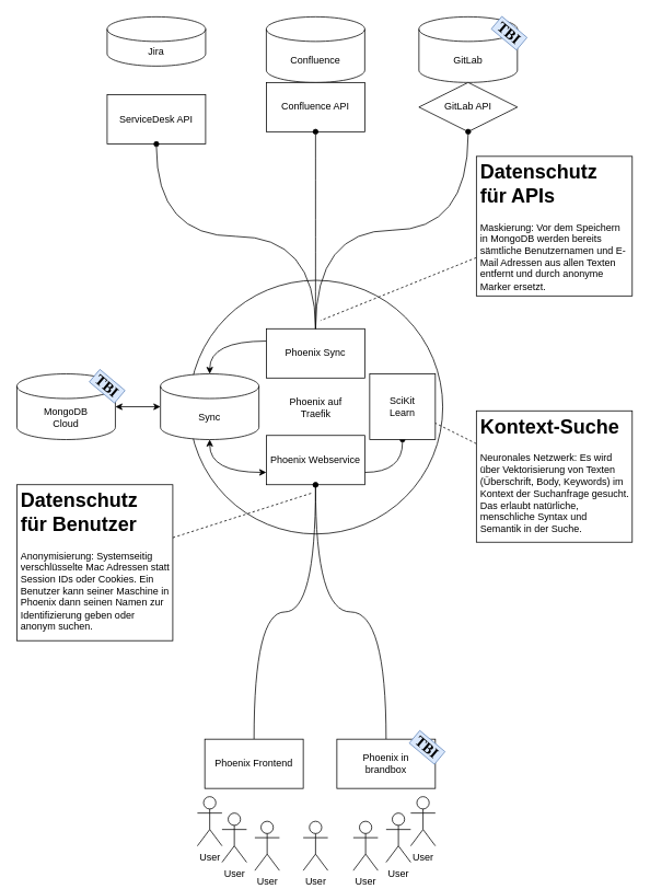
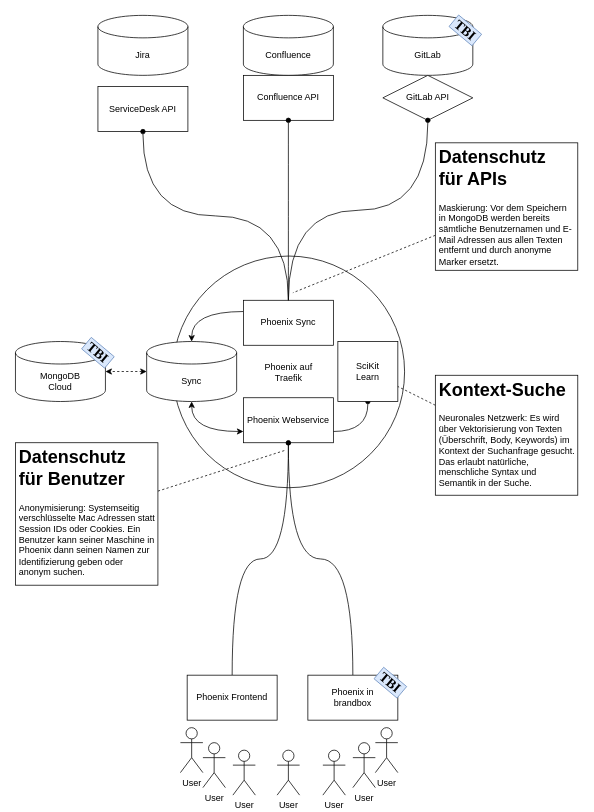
  <mxCell id="0" />
  <mxCell id="1" parent="0" />
  <mxCell id="2" value="Phoenix auf&lt;br&gt;Traefik" style="ellipse;whiteSpace=wrap;html=1;aspect=fixed;" vertex="1" parent="1"><mxGeometry x="230" y="341" width="309" height="309" as="geometry" /></mxCell>
- <mxCell id="3" value="Jira" style="shape=cylinder3;whiteSpace=wrap;html=1;boundedLbl=1;backgroundOutline=1;size=15;" vertex="1" parent="1"><mxGeometry x="130" y="20" width="120" height="60" as="geometry" /></mxCell>
+ <mxCell id="3" value="Jira" style="shape=cylinder3;whiteSpace=wrap;html=1;boundedLbl=1;backgroundOutline=1;size=15;" vertex="1" parent="1"><mxGeometry x="130" y="20" width="120" height="80" as="geometry" /></mxCell>
  <mxCell id="4" value="Confluence" style="shape=cylinder3;whiteSpace=wrap;html=1;boundedLbl=1;backgroundOutline=1;size=15;" vertex="1" parent="1"><mxGeometry x="324" y="20" width="120" height="80" as="geometry" /></mxCell>
  <mxCell id="5" value="GitLab" style="shape=cylinder3;whiteSpace=wrap;html=1;boundedLbl=1;backgroundOutline=1;size=15;" vertex="1" parent="1"><mxGeometry x="510" y="20" width="120" height="80" as="geometry" /></mxCell>
- <mxCell id="6" style="edgeStyle=none;rounded=0;orthogonalLoop=1;jettySize=auto;html=1;entryX=1;entryY=0.5;entryDx=0;entryDy=0;entryPerimeter=0;startArrow=classic;startFill=1;endArrow=classic;endFill=1;" edge="1" parent="1" source="7" target="36"><mxGeometry relative="1" as="geometry" /></mxCell>
+ <mxCell id="6" style="edgeStyle=none;rounded=0;orthogonalLoop=1;jettySize=auto;html=1;entryX=1;entryY=0.5;entryDx=0;entryDy=0;entryPerimeter=0;startArrow=classic;startFill=1;endArrow=classic;endFill=1;dashed=1;" edge="1" parent="1" source="7" target="36"><mxGeometry relative="1" as="geometry" /></mxCell>
  <mxCell id="7" value="Sync" style="shape=cylinder3;whiteSpace=wrap;html=1;boundedLbl=1;backgroundOutline=1;size=15;" vertex="1" parent="1"><mxGeometry x="195" y="455" width="120" height="80" as="geometry" /></mxCell>
  <mxCell id="8" value="ServiceDesk API" style="rounded=0;whiteSpace=wrap;html=1;" vertex="1" parent="1"><mxGeometry x="130" y="115" width="120" height="60" as="geometry" /></mxCell>
  <mxCell id="9" value="Confluence API" style="rounded=0;whiteSpace=wrap;html=1;" vertex="1" parent="1"><mxGeometry x="324" y="100" width="120" height="60" as="geometry" /></mxCell>
  <mxCell id="10" value="GitLab API" style="rhombus;whiteSpace=wrap;html=1;" vertex="1" parent="1"><mxGeometry x="510" y="100" width="120" height="60" as="geometry" /></mxCell>
  <mxCell id="11" style="edgeStyle=orthogonalEdgeStyle;curved=1;rounded=0;orthogonalLoop=1;jettySize=auto;html=1;entryX=0.5;entryY=0;entryDx=0;entryDy=0;entryPerimeter=0;endArrow=classic;endFill=1;exitX=0;exitY=0.25;exitDx=0;exitDy=0;" edge="1" parent="1" source="12" target="7"><mxGeometry relative="1" as="geometry" /></mxCell>
  <mxCell id="12" value="Phoenix Sync" style="rounded=0;whiteSpace=wrap;html=1;" vertex="1" parent="1"><mxGeometry x="324" y="400" width="120" height="60" as="geometry" /></mxCell>
  <mxCell id="13" style="edgeStyle=orthogonalEdgeStyle;curved=1;rounded=0;orthogonalLoop=1;jettySize=auto;html=1;entryX=0.5;entryY=1;entryDx=0;entryDy=0;endArrow=oval;endFill=1;" edge="1" parent="1" source="14" target="17"><mxGeometry relative="1" as="geometry" /></mxCell>
  <mxCell id="14" value="Phoenix Frontend" style="rounded=0;whiteSpace=wrap;html=1;" vertex="1" parent="1"><mxGeometry x="249" y="900" width="120" height="60" as="geometry" /></mxCell>
  <mxCell id="15" style="edgeStyle=orthogonalEdgeStyle;curved=1;rounded=0;orthogonalLoop=1;jettySize=auto;html=1;entryX=0.5;entryY=1;entryDx=0;entryDy=0;entryPerimeter=0;endArrow=classic;endFill=1;startArrow=classic;startFill=1;exitX=0;exitY=0.75;exitDx=0;exitDy=0;" edge="1" parent="1" source="17" target="7"><mxGeometry relative="1" as="geometry" /></mxCell>
  <mxCell id="16" style="edgeStyle=orthogonalEdgeStyle;curved=1;rounded=0;orthogonalLoop=1;jettySize=auto;html=1;entryX=0.5;entryY=1;entryDx=0;entryDy=0;startArrow=none;startFill=0;endArrow=oval;endFill=1;exitX=1;exitY=0.75;exitDx=0;exitDy=0;" edge="1" parent="1" source="17" target="23"><mxGeometry relative="1" as="geometry" /></mxCell>
  <mxCell id="17" value="Phoenix Webservice" style="rounded=0;whiteSpace=wrap;html=1;" vertex="1" parent="1"><mxGeometry x="324" y="530" width="120" height="60" as="geometry" /></mxCell>
  <mxCell id="18" value="User" style="shape=umlActor;verticalLabelPosition=bottom;verticalAlign=top;html=1;outlineConnect=0;" vertex="1" parent="1"><mxGeometry x="310" y="1000" width="30" height="60" as="geometry" /></mxCell>
  <mxCell id="19" value="User" style="shape=umlActor;verticalLabelPosition=bottom;verticalAlign=top;html=1;outlineConnect=0;" vertex="1" parent="1"><mxGeometry x="369" y="1000" width="30" height="60" as="geometry" /></mxCell>
  <mxCell id="20" value="User" style="shape=umlActor;verticalLabelPosition=bottom;verticalAlign=top;html=1;outlineConnect=0;" vertex="1" parent="1"><mxGeometry x="430" y="1000" width="30" height="60" as="geometry" /></mxCell>
  <mxCell id="21" style="edgeStyle=orthogonalEdgeStyle;curved=1;rounded=0;orthogonalLoop=1;jettySize=auto;html=1;entryX=0.5;entryY=1;entryDx=0;entryDy=0;endArrow=oval;endFill=1;exitX=0.5;exitY=0;exitDx=0;exitDy=0;" edge="1" parent="1" source="22" target="17"><mxGeometry relative="1" as="geometry" /></mxCell>
  <mxCell id="22" value="Phoenix in&lt;br&gt;brandbox" style="rounded=0;whiteSpace=wrap;html=1;" vertex="1" parent="1"><mxGeometry x="410" y="900" width="120" height="60" as="geometry" /></mxCell>
  <mxCell id="23" value="SciKit&lt;br&gt;Learn" style="whiteSpace=wrap;html=1;aspect=fixed;" vertex="1" parent="1"><mxGeometry x="450" y="455" width="80" height="80" as="geometry" /></mxCell>
  <mxCell id="24" style="rounded=0;orthogonalLoop=1;jettySize=auto;html=1;startArrow=none;startFill=0;endArrow=none;endFill=0;dashed=1;" edge="1" parent="1" source="25"><mxGeometry relative="1" as="geometry"><mxPoint x="390" y="390" as="targetPoint" /></mxGeometry></mxCell>
  <mxCell id="25" value="&lt;h1&gt;Datenschutz&lt;br&gt;für APIs&lt;/h1&gt;&lt;p&gt;Maskierung: Vor dem Speichern in MongoDB werden bereits sämtliche Benutzernamen und E-Mail Adressen aus allen Texten entfernt und durch anonyme Marker ersetzt.&lt;/p&gt;" style="text;html=1;spacing=5;spacingTop=-20;whiteSpace=wrap;overflow=hidden;rounded=0;strokeColor=#000000;fillColor=#ffffff;" vertex="1" parent="1"><mxGeometry x="580" y="190" width="190" height="170" as="geometry" /></mxCell>
  <mxCell id="26" style="edgeStyle=none;rounded=0;orthogonalLoop=1;jettySize=auto;html=1;dashed=1;startArrow=none;startFill=0;endArrow=none;endFill=0;" edge="1" parent="1" source="27"><mxGeometry relative="1" as="geometry"><mxPoint x="380" y="600" as="targetPoint" /></mxGeometry></mxCell>
  <mxCell id="27" value="&lt;h1&gt;Datenschutz&lt;br&gt;für Benutzer&lt;/h1&gt;&lt;p&gt;Anonymisierung: Systemseitig verschlüsselte Mac Adressen statt Session IDs oder Cookies. Ein Benutzer kann seiner Maschine in Phoenix dann seinen Namen zur Identifizierung geben oder anonym suchen.&lt;/p&gt;" style="text;html=1;spacing=5;spacingTop=-20;whiteSpace=wrap;overflow=hidden;rounded=0;strokeColor=#000000;fillColor=#ffffff;" vertex="1" parent="1"><mxGeometry x="20" y="590" width="190" height="190" as="geometry" /></mxCell>
  <mxCell id="28" style="edgeStyle=none;rounded=0;orthogonalLoop=1;jettySize=auto;html=1;entryX=1;entryY=0.75;entryDx=0;entryDy=0;dashed=1;startArrow=none;startFill=0;endArrow=none;endFill=0;exitX=0;exitY=0.25;exitDx=0;exitDy=0;" edge="1" parent="1" source="29" target="23"><mxGeometry relative="1" as="geometry" /></mxCell>
  <mxCell id="29" value="&lt;h1&gt;Kontext-Suche&lt;/h1&gt;&lt;p&gt;Neuronales Netzwerk: Es wird über Vektorisierung von Texten (Überschrift, Body, Keywords) im Kontext der Suchanfrage gesucht. Das erlaubt natürliche, menschliche Syntax und Semantik in der Suche.&lt;br&gt;&lt;/p&gt;" style="text;html=1;spacing=5;spacingTop=-20;whiteSpace=wrap;overflow=hidden;rounded=0;strokeColor=#000000;fillColor=#ffffff;" vertex="1" parent="1"><mxGeometry x="580" y="500" width="190" height="160" as="geometry" /></mxCell>
  <mxCell id="30" value="User" style="shape=umlActor;verticalLabelPosition=bottom;verticalAlign=top;html=1;outlineConnect=0;" vertex="1" parent="1"><mxGeometry x="270" y="990" width="30" height="60" as="geometry" /></mxCell>
  <mxCell id="31" value="User" style="shape=umlActor;verticalLabelPosition=bottom;verticalAlign=top;html=1;outlineConnect=0;" vertex="1" parent="1"><mxGeometry x="240" y="970" width="30" height="60" as="geometry" /></mxCell>
  <mxCell id="32" value="User" style="shape=umlActor;verticalLabelPosition=bottom;verticalAlign=top;html=1;outlineConnect=0;" vertex="1" parent="1"><mxGeometry x="470" y="990" width="30" height="60" as="geometry" /></mxCell>
  <mxCell id="33" value="User" style="shape=umlActor;verticalLabelPosition=bottom;verticalAlign=top;html=1;outlineConnect=0;" vertex="1" parent="1"><mxGeometry x="500" y="970" width="30" height="60" as="geometry" /></mxCell>
  <mxCell id="34" value="&lt;h2&gt;&lt;b&gt;&lt;font face=&quot;Georgia&quot;&gt;TBI&lt;/font&gt;&lt;/b&gt;&lt;/h2&gt;" style="text;html=1;strokeColor=#6c8ebf;fillColor=#dae8fc;align=center;verticalAlign=middle;whiteSpace=wrap;rounded=0;rotation=40;" vertex="1" parent="1"><mxGeometry x="500" y="900" width="40" height="20" as="geometry" /></mxCell>
  <mxCell id="35" value="&lt;h2&gt;&lt;b&gt;&lt;font face=&quot;Georgia&quot;&gt;TBI&lt;/font&gt;&lt;/b&gt;&lt;/h2&gt;" style="text;html=1;strokeColor=#6c8ebf;fillColor=#dae8fc;align=center;verticalAlign=middle;whiteSpace=wrap;rounded=0;rotation=40;" vertex="1" parent="1"><mxGeometry x="600" y="30" width="40" height="20" as="geometry" /></mxCell>
  <mxCell id="36" value="MongoDB&lt;br&gt;Cloud" style="shape=cylinder3;whiteSpace=wrap;html=1;boundedLbl=1;backgroundOutline=1;size=15;" vertex="1" parent="1"><mxGeometry x="20" y="455" width="120" height="80" as="geometry" /></mxCell>
  <mxCell id="37" value="&lt;h2&gt;&lt;b&gt;&lt;font face=&quot;Georgia&quot;&gt;TBI&lt;/font&gt;&lt;/b&gt;&lt;/h2&gt;" style="text;html=1;strokeColor=#6c8ebf;fillColor=#dae8fc;align=center;verticalAlign=middle;whiteSpace=wrap;rounded=0;rotation=40;" vertex="1" parent="1"><mxGeometry x="110" y="460" width="40" height="20" as="geometry" /></mxCell>
  <mxCell id="38" style="edgeStyle=orthogonalEdgeStyle;curved=1;rounded=0;orthogonalLoop=1;jettySize=auto;html=1;entryX=0.5;entryY=1;entryDx=0;entryDy=0;exitX=0.5;exitY=0;exitDx=0;exitDy=0;endArrow=oval;endFill=1;" edge="1" parent="1" source="12" target="10"><mxGeometry relative="1" as="geometry" /></mxCell>
  <mxCell id="39" style="edgeStyle=orthogonalEdgeStyle;curved=1;rounded=0;orthogonalLoop=1;jettySize=auto;html=1;entryX=0.5;entryY=1;entryDx=0;entryDy=0;exitX=0.5;exitY=0;exitDx=0;exitDy=0;endArrow=oval;endFill=1;" edge="1" parent="1" source="12" target="9"><mxGeometry relative="1" as="geometry" /></mxCell>
  <mxCell id="40" style="edgeStyle=orthogonalEdgeStyle;rounded=0;orthogonalLoop=1;jettySize=auto;html=1;entryX=0.5;entryY=1;entryDx=0;entryDy=0;curved=1;exitX=0.5;exitY=0;exitDx=0;exitDy=0;endArrow=oval;endFill=1;" edge="1" parent="1" source="12" target="8"><mxGeometry relative="1" as="geometry" /></mxCell>
